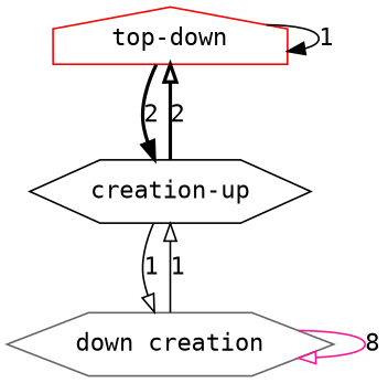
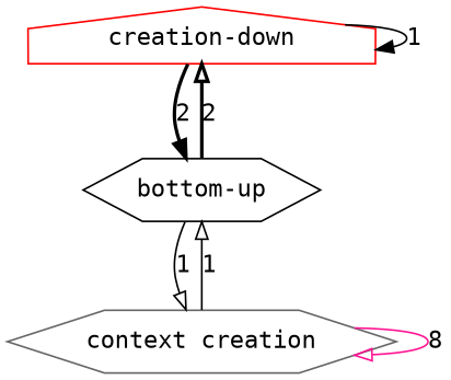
  digraph {
    fontname="DejaVu Sans Mono"
    node [fontname="DejaVu Sans Mono" shape=hexagon]
    edge [arrowhead=onormal color=black fontname="DejaVu Sans Mono" style=solid weight=1]
-   "top-down" [color=red shape=house]
-   "bottom-up" [color=black label="creation-up"]
-   "context creation" [color=gray40 label="down creation"]
+   "top-down" [color=red shape=house label="creation-down"]
+   "bottom-up" [color=black]
+   "context creation" [color=gray40]
    "top-down" -> "top-down" [arrowhead=normal label=1]
    "top-down" -> "bottom-up" [arrowhead=normal label=2 style=bold weight=2]
    "bottom-up" -> "top-down" [label=2 style=bold weight=2]
    "bottom-up" -> "context creation" [label=1]
    "context creation" -> "bottom-up" [label=1]
    "context creation" -> "context creation" [color=deeppink label=8 weight=8]
  }
